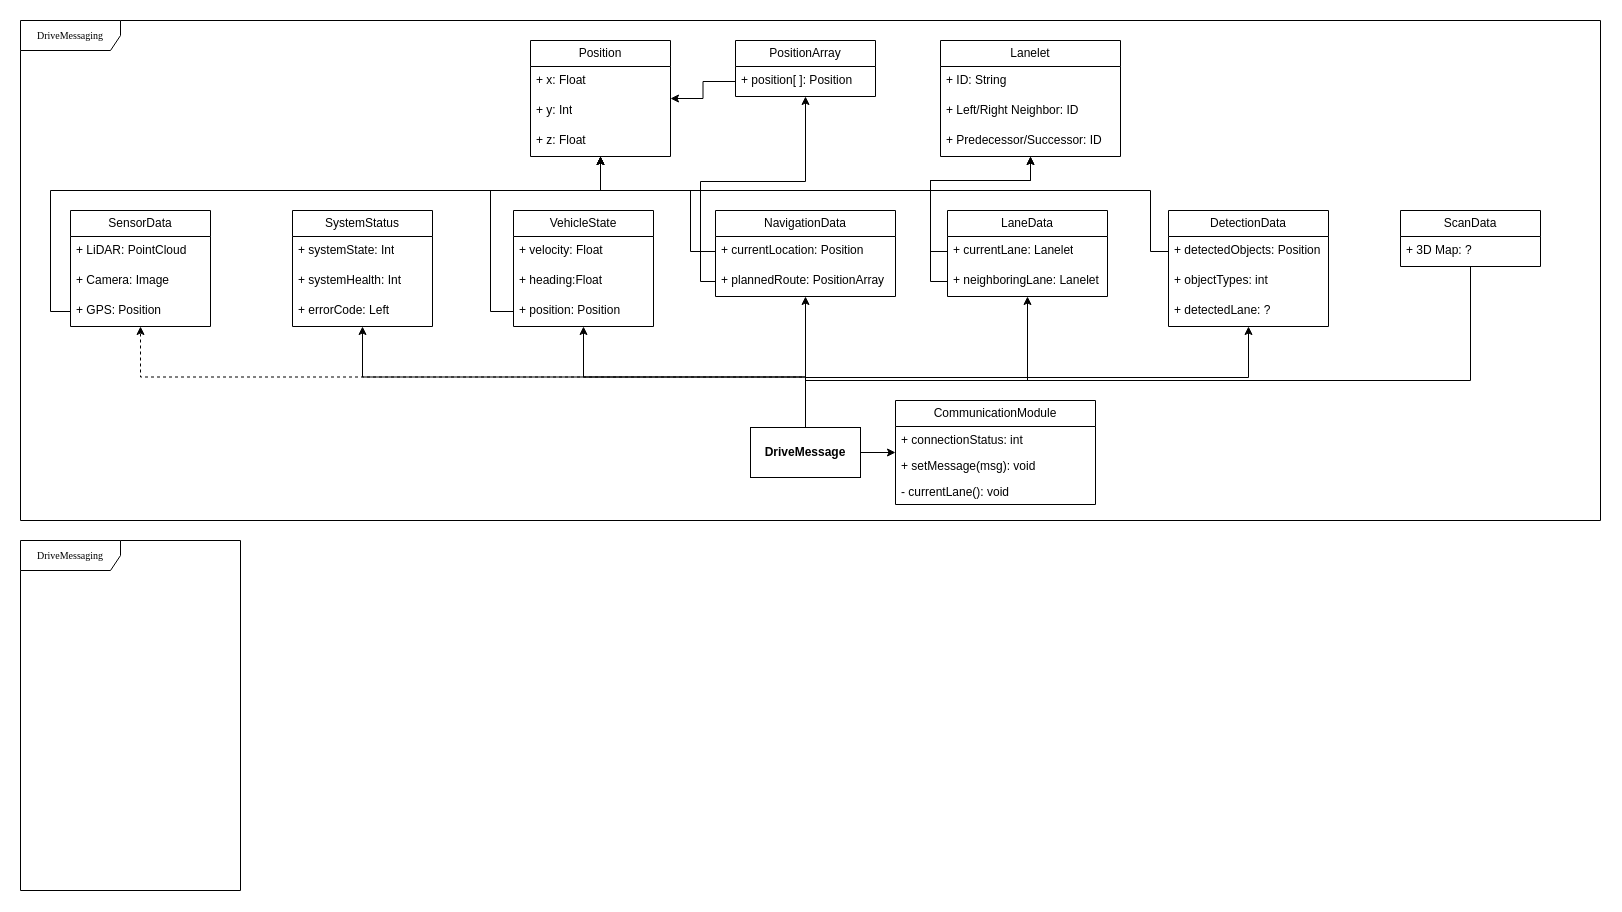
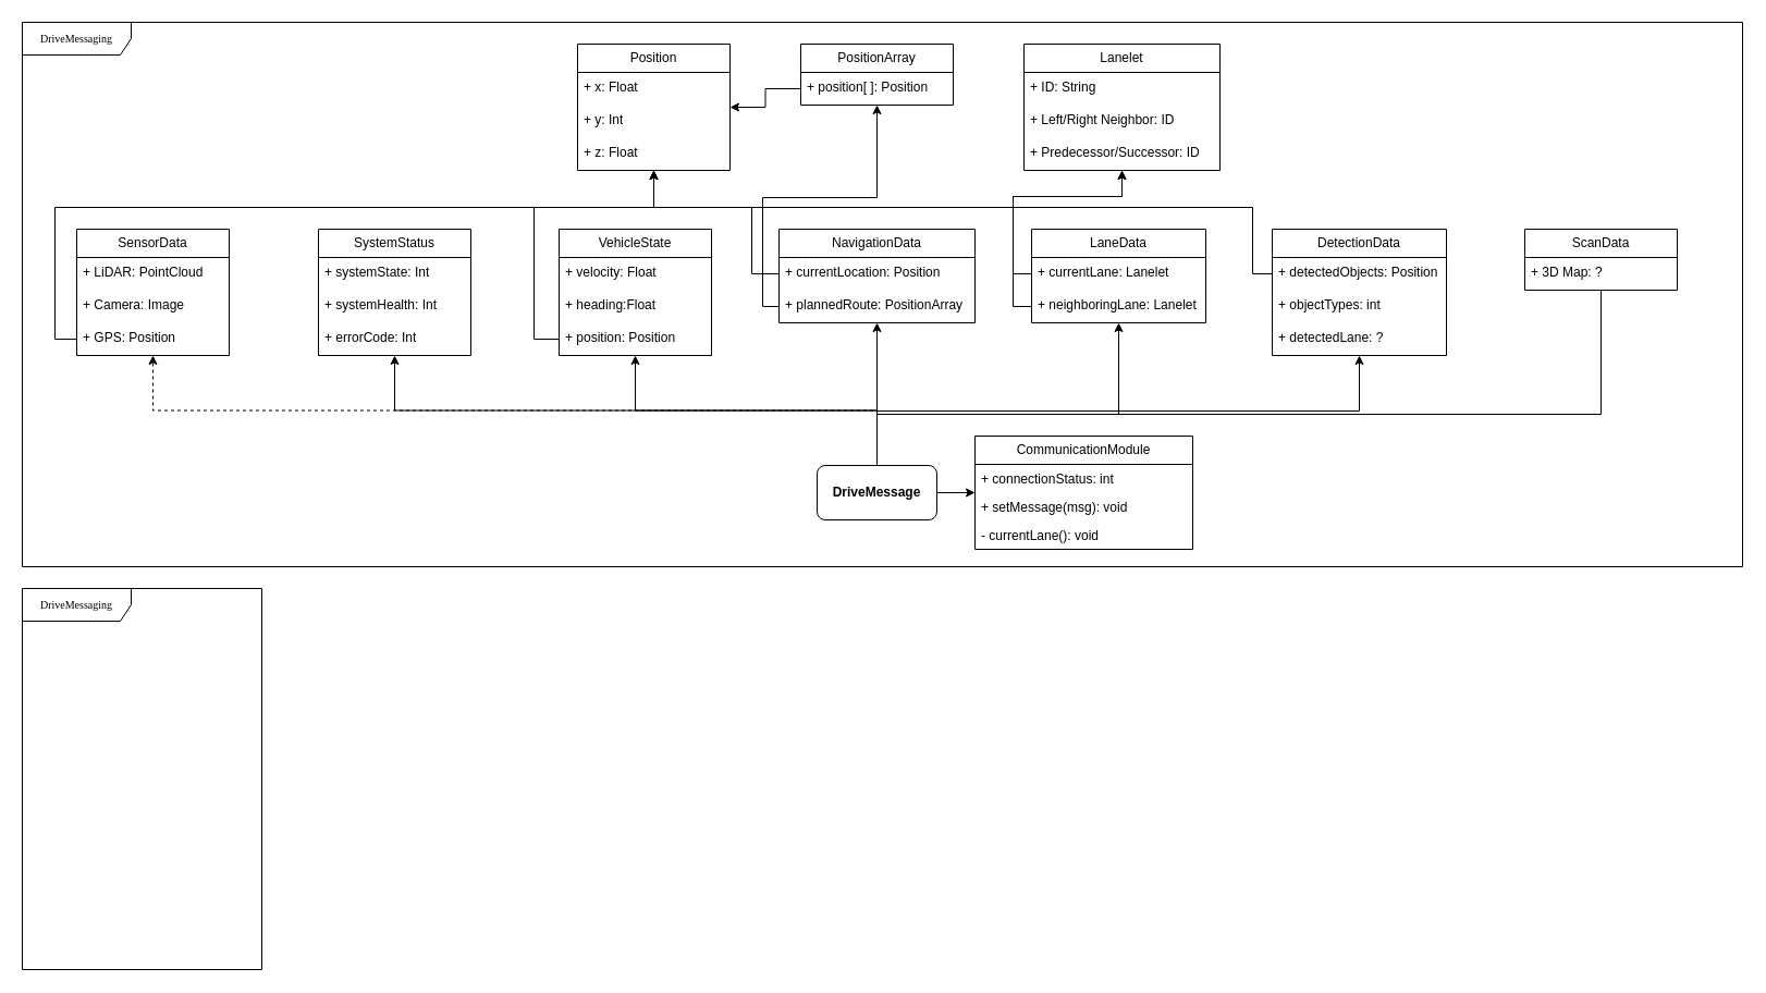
  <mxCell id="0" />
  <mxCell id="1" parent="0" />
  <mxCell id="2" value="DriveMessaging" style="shape=umlFrame;whiteSpace=wrap;html=1;rounded=0;shadow=0;comic=0;labelBackgroundColor=none;strokeWidth=1;fontFamily=Verdana;fontSize=10;align=center;width=100;height=30;" vertex="1" parent="1"><mxGeometry x="20" y="20" width="1580" height="500" as="geometry" /></mxCell>
  <mxCell id="3" value="VehicleState" style="swimlane;fontStyle=0;childLayout=stackLayout;horizontal=1;startSize=26;fillColor=none;horizontalStack=0;resizeParent=1;resizeParentMax=0;resizeLast=0;collapsible=1;marginBottom=0;whiteSpace=wrap;html=1;" vertex="1" parent="1"><mxGeometry x="513" y="210" width="140" height="116" as="geometry" /></mxCell>
  <mxCell id="4" value="+ velocity: Float" style="text;strokeColor=none;fillColor=none;align=left;verticalAlign=top;spacingLeft=4;spacingRight=4;overflow=hidden;rotatable=0;points=[[0,0.5],[1,0.5]];portConstraint=eastwest;whiteSpace=wrap;html=1;" vertex="1" parent="3"><mxGeometry y="26" width="140" height="30" as="geometry" /></mxCell>
  <mxCell id="5" value="+ heading:Float" style="text;strokeColor=none;fillColor=none;align=left;verticalAlign=top;spacingLeft=4;spacingRight=4;overflow=hidden;rotatable=0;points=[[0,0.5],[1,0.5]];portConstraint=eastwest;whiteSpace=wrap;html=1;" vertex="1" parent="3"><mxGeometry y="56" width="140" height="30" as="geometry" /></mxCell>
  <mxCell id="6" value="+ position: Position" style="text;strokeColor=none;fillColor=none;align=left;verticalAlign=top;spacingLeft=4;spacingRight=4;overflow=hidden;rotatable=0;points=[[0,0.5],[1,0.5]];portConstraint=eastwest;whiteSpace=wrap;html=1;" vertex="1" parent="3"><mxGeometry y="86" width="140" height="30" as="geometry" /></mxCell>
  <mxCell id="7" style="edgeStyle=orthogonalEdgeStyle;rounded=0;orthogonalLoop=1;jettySize=auto;html=1;exitX=0.5;exitY=0;exitDx=0;exitDy=0;dashed=1;" edge="1" parent="1" source="15" target="22"><mxGeometry relative="1" as="geometry" /></mxCell>
  <mxCell id="8" style="edgeStyle=orthogonalEdgeStyle;rounded=0;orthogonalLoop=1;jettySize=auto;html=1;exitX=0.5;exitY=0;exitDx=0;exitDy=0;" edge="1" parent="1" source="15" target="32"><mxGeometry relative="1" as="geometry" /></mxCell>
  <mxCell id="9" style="edgeStyle=orthogonalEdgeStyle;rounded=0;orthogonalLoop=1;jettySize=auto;html=1;exitX=0.5;exitY=0;exitDx=0;exitDy=0;" edge="1" parent="1" source="15" target="3"><mxGeometry relative="1" as="geometry" /></mxCell>
  <mxCell id="10" style="edgeStyle=orthogonalEdgeStyle;rounded=0;orthogonalLoop=1;jettySize=auto;html=1;exitX=0.5;exitY=0;exitDx=0;exitDy=0;" edge="1" parent="1" source="15" target="26"><mxGeometry relative="1" as="geometry"><Array as="points"><mxPoint x="805" y="377" /><mxPoint x="1248" y="377" /></Array></mxGeometry></mxCell>
  <mxCell id="11" style="edgeStyle=orthogonalEdgeStyle;rounded=0;orthogonalLoop=1;jettySize=auto;html=1;" edge="1" parent="1" source="15" target="16"><mxGeometry relative="1" as="geometry" /></mxCell>
  <mxCell id="12" style="edgeStyle=orthogonalEdgeStyle;rounded=0;orthogonalLoop=1;jettySize=auto;html=1;" edge="1" parent="1" source="15" target="19"><mxGeometry relative="1" as="geometry"><Array as="points"><mxPoint x="805" y="380" /><mxPoint x="1027" y="380" /></Array></mxGeometry></mxCell>
  <mxCell id="13" style="edgeStyle=orthogonalEdgeStyle;rounded=0;orthogonalLoop=1;jettySize=auto;html=1;endArrow=none;" edge="1" parent="1" source="15" target="30"><mxGeometry relative="1" as="geometry"><Array as="points"><mxPoint x="805" y="380" /><mxPoint x="1470" y="380" /></Array></mxGeometry></mxCell>
  <mxCell id="14" style="edgeStyle=orthogonalEdgeStyle;rounded=0;orthogonalLoop=1;jettySize=auto;html=1;" edge="1" parent="1" source="15" target="36"><mxGeometry relative="1" as="geometry" /></mxCell>
- <mxCell id="15" value="&lt;b&gt;DriveMessage&lt;/b&gt;" style="html=1;whiteSpace=wrap;" vertex="1" parent="1"><mxGeometry x="750" y="427" width="110" height="50" as="geometry" /></mxCell>
+ <mxCell id="15" value="&lt;b&gt;DriveMessage&lt;/b&gt;" style="html=1;whiteSpace=wrap;rounded=1;" vertex="1" parent="1"><mxGeometry x="750" y="427" width="110" height="50" as="geometry" /></mxCell>
  <mxCell id="16" value="NavigationData" style="swimlane;fontStyle=0;childLayout=stackLayout;horizontal=1;startSize=26;fillColor=none;horizontalStack=0;resizeParent=1;resizeParentMax=0;resizeLast=0;collapsible=1;marginBottom=0;whiteSpace=wrap;html=1;" vertex="1" parent="1"><mxGeometry x="715" y="210" width="180" height="86" as="geometry"><mxRectangle x="510" y="100" width="120" height="30" as="alternateBounds" /></mxGeometry></mxCell>
  <mxCell id="17" value="+ currentLocation: Position" style="text;strokeColor=none;fillColor=none;align=left;verticalAlign=top;spacingLeft=4;spacingRight=4;overflow=hidden;rotatable=0;points=[[0,0.5],[1,0.5]];portConstraint=eastwest;whiteSpace=wrap;html=1;" vertex="1" parent="16"><mxGeometry y="26" width="180" height="30" as="geometry" /></mxCell>
  <mxCell id="18" value="+ plannedRoute: PositionArray" style="text;strokeColor=none;fillColor=none;align=left;verticalAlign=top;spacingLeft=4;spacingRight=4;overflow=hidden;rotatable=0;points=[[0,0.5],[1,0.5]];portConstraint=eastwest;whiteSpace=wrap;html=1;" vertex="1" parent="16"><mxGeometry y="56" width="180" height="30" as="geometry" /></mxCell>
  <mxCell id="19" value="LaneData" style="swimlane;fontStyle=0;childLayout=stackLayout;horizontal=1;startSize=26;fillColor=none;horizontalStack=0;resizeParent=1;resizeParentMax=0;resizeLast=0;collapsible=1;marginBottom=0;whiteSpace=wrap;html=1;" vertex="1" parent="1"><mxGeometry x="947" y="210" width="160" height="86" as="geometry" /></mxCell>
  <mxCell id="20" value="+ currentLane: Lanelet" style="text;strokeColor=none;fillColor=none;align=left;verticalAlign=top;spacingLeft=4;spacingRight=4;overflow=hidden;rotatable=0;points=[[0,0.5],[1,0.5]];portConstraint=eastwest;whiteSpace=wrap;html=1;" vertex="1" parent="19"><mxGeometry y="26" width="160" height="30" as="geometry" /></mxCell>
  <mxCell id="21" value="+ neighboringLane: L&lt;span style=&quot;background-color: initial;&quot;&gt;anelet&lt;/span&gt;" style="text;strokeColor=none;fillColor=none;align=left;verticalAlign=top;spacingLeft=4;spacingRight=4;overflow=hidden;rotatable=0;points=[[0,0.5],[1,0.5]];portConstraint=eastwest;whiteSpace=wrap;html=1;" vertex="1" parent="19"><mxGeometry y="56" width="160" height="30" as="geometry" /></mxCell>
  <mxCell id="22" value="SensorData" style="swimlane;fontStyle=0;childLayout=stackLayout;horizontal=1;startSize=26;fillColor=none;horizontalStack=0;resizeParent=1;resizeParentMax=0;resizeLast=0;collapsible=1;marginBottom=0;whiteSpace=wrap;html=1;" vertex="1" parent="1"><mxGeometry x="70" y="210" width="140" height="116" as="geometry" /></mxCell>
  <mxCell id="23" value="+ LiDAR: PointCloud" style="text;strokeColor=none;fillColor=none;align=left;verticalAlign=top;spacingLeft=4;spacingRight=4;overflow=hidden;rotatable=0;points=[[0,0.5],[1,0.5]];portConstraint=eastwest;whiteSpace=wrap;html=1;" vertex="1" parent="22"><mxGeometry y="26" width="140" height="30" as="geometry" /></mxCell>
  <mxCell id="24" value="+ Camera: Image" style="text;strokeColor=none;fillColor=none;align=left;verticalAlign=top;spacingLeft=4;spacingRight=4;overflow=hidden;rotatable=0;points=[[0,0.5],[1,0.5]];portConstraint=eastwest;whiteSpace=wrap;html=1;" vertex="1" parent="22"><mxGeometry y="56" width="140" height="30" as="geometry" /></mxCell>
  <mxCell id="25" value="+ GPS: Position" style="text;strokeColor=none;fillColor=none;align=left;verticalAlign=top;spacingLeft=4;spacingRight=4;overflow=hidden;rotatable=0;points=[[0,0.5],[1,0.5]];portConstraint=eastwest;whiteSpace=wrap;html=1;" vertex="1" parent="22"><mxGeometry y="86" width="140" height="30" as="geometry" /></mxCell>
  <mxCell id="26" value="DetectionData" style="swimlane;fontStyle=0;childLayout=stackLayout;horizontal=1;startSize=26;fillColor=none;horizontalStack=0;resizeParent=1;resizeParentMax=0;resizeLast=0;collapsible=1;marginBottom=0;whiteSpace=wrap;html=1;" vertex="1" parent="1"><mxGeometry x="1168" y="210" width="160" height="116" as="geometry" /></mxCell>
  <mxCell id="27" value="+ detectedObjects: Position" style="text;strokeColor=none;fillColor=none;align=left;verticalAlign=top;spacingLeft=4;spacingRight=4;overflow=hidden;rotatable=0;points=[[0,0.5],[1,0.5]];portConstraint=eastwest;whiteSpace=wrap;html=1;" vertex="1" parent="26"><mxGeometry y="26" width="160" height="30" as="geometry" /></mxCell>
  <mxCell id="28" value="+ objectTypes: int" style="text;strokeColor=none;fillColor=none;align=left;verticalAlign=top;spacingLeft=4;spacingRight=4;overflow=hidden;rotatable=0;points=[[0,0.5],[1,0.5]];portConstraint=eastwest;whiteSpace=wrap;html=1;" vertex="1" parent="26"><mxGeometry y="56" width="160" height="30" as="geometry" /></mxCell>
  <mxCell id="29" value="+ detectedLane: ?" style="text;strokeColor=none;fillColor=none;align=left;verticalAlign=top;spacingLeft=4;spacingRight=4;overflow=hidden;rotatable=0;points=[[0,0.5],[1,0.5]];portConstraint=eastwest;whiteSpace=wrap;html=1;" vertex="1" parent="26"><mxGeometry y="86" width="160" height="30" as="geometry" /></mxCell>
  <mxCell id="30" value="ScanData" style="swimlane;fontStyle=0;childLayout=stackLayout;horizontal=1;startSize=26;fillColor=none;horizontalStack=0;resizeParent=1;resizeParentMax=0;resizeLast=0;collapsible=1;marginBottom=0;whiteSpace=wrap;html=1;" vertex="1" parent="1"><mxGeometry x="1400" y="210" width="140" height="56" as="geometry" /></mxCell>
  <mxCell id="31" value="+ 3D Map: ?" style="text;strokeColor=none;fillColor=none;align=left;verticalAlign=top;spacingLeft=4;spacingRight=4;overflow=hidden;rotatable=0;points=[[0,0.5],[1,0.5]];portConstraint=eastwest;whiteSpace=wrap;html=1;" vertex="1" parent="30"><mxGeometry y="26" width="140" height="30" as="geometry" /></mxCell>
  <mxCell id="32" value="SystemStatus" style="swimlane;fontStyle=0;childLayout=stackLayout;horizontal=1;startSize=26;fillColor=none;horizontalStack=0;resizeParent=1;resizeParentMax=0;resizeLast=0;collapsible=1;marginBottom=0;whiteSpace=wrap;html=1;" vertex="1" parent="1"><mxGeometry x="292" y="210" width="140" height="116" as="geometry" /></mxCell>
  <mxCell id="33" value="+ systemState: Int" style="text;strokeColor=none;fillColor=none;align=left;verticalAlign=top;spacingLeft=4;spacingRight=4;overflow=hidden;rotatable=0;points=[[0,0.5],[1,0.5]];portConstraint=eastwest;whiteSpace=wrap;html=1;" vertex="1" parent="32"><mxGeometry y="26" width="140" height="30" as="geometry" /></mxCell>
  <mxCell id="34" value="+ systemHealth: Int" style="text;strokeColor=none;fillColor=none;align=left;verticalAlign=top;spacingLeft=4;spacingRight=4;overflow=hidden;rotatable=0;points=[[0,0.5],[1,0.5]];portConstraint=eastwest;whiteSpace=wrap;html=1;" vertex="1" parent="32"><mxGeometry y="56" width="140" height="30" as="geometry" /></mxCell>
- <mxCell id="35" value="+ errorCode: Left" style="text;strokeColor=none;fillColor=none;align=left;verticalAlign=top;spacingLeft=4;spacingRight=4;overflow=hidden;rotatable=0;points=[[0,0.5],[1,0.5]];portConstraint=eastwest;whiteSpace=wrap;html=1;" vertex="1" parent="32"><mxGeometry y="86" width="140" height="30" as="geometry" /></mxCell>
+ <mxCell id="35" value="+ errorCode: Int" style="text;strokeColor=none;fillColor=none;align=left;verticalAlign=top;spacingLeft=4;spacingRight=4;overflow=hidden;rotatable=0;points=[[0,0.5],[1,0.5]];portConstraint=eastwest;whiteSpace=wrap;html=1;" vertex="1" parent="32"><mxGeometry y="86" width="140" height="30" as="geometry" /></mxCell>
  <mxCell id="36" value="CommunicationModule" style="swimlane;fontStyle=0;childLayout=stackLayout;horizontal=1;startSize=26;fillColor=none;horizontalStack=0;resizeParent=1;resizeParentMax=0;resizeLast=0;collapsible=1;marginBottom=0;whiteSpace=wrap;html=1;" vertex="1" parent="1"><mxGeometry x="895" y="400" width="200" height="104" as="geometry" /></mxCell>
  <mxCell id="37" value="+ connectionStatus: int" style="text;strokeColor=none;fillColor=none;align=left;verticalAlign=top;spacingLeft=4;spacingRight=4;overflow=hidden;rotatable=0;points=[[0,0.5],[1,0.5]];portConstraint=eastwest;whiteSpace=wrap;html=1;" vertex="1" parent="36"><mxGeometry y="26" width="200" height="26" as="geometry" /></mxCell>
  <mxCell id="38" value="+ setMessage(msg): void" style="text;strokeColor=none;fillColor=none;align=left;verticalAlign=top;spacingLeft=4;spacingRight=4;overflow=hidden;rotatable=0;points=[[0,0.5],[1,0.5]];portConstraint=eastwest;whiteSpace=wrap;html=1;" vertex="1" parent="36"><mxGeometry y="52" width="200" height="26" as="geometry" /></mxCell>
  <mxCell id="39" value="- currentLane(): void" style="text;strokeColor=none;fillColor=none;align=left;verticalAlign=top;spacingLeft=4;spacingRight=4;overflow=hidden;rotatable=0;points=[[0,0.5],[1,0.5]];portConstraint=eastwest;whiteSpace=wrap;html=1;" vertex="1" parent="36"><mxGeometry y="78" width="200" height="26" as="geometry" /></mxCell>
  <mxCell id="40" value="Position" style="swimlane;fontStyle=0;childLayout=stackLayout;horizontal=1;startSize=26;fillColor=none;horizontalStack=0;resizeParent=1;resizeParentMax=0;resizeLast=0;collapsible=1;marginBottom=0;whiteSpace=wrap;html=1;" vertex="1" parent="1"><mxGeometry x="530" y="40" width="140" height="116" as="geometry" /></mxCell>
  <mxCell id="41" value="+ x: Float" style="text;strokeColor=none;fillColor=none;align=left;verticalAlign=top;spacingLeft=4;spacingRight=4;overflow=hidden;rotatable=0;points=[[0,0.5],[1,0.5]];portConstraint=eastwest;whiteSpace=wrap;html=1;" vertex="1" parent="40"><mxGeometry y="26" width="140" height="30" as="geometry" /></mxCell>
  <mxCell id="42" value="+ y: Int" style="text;strokeColor=none;fillColor=none;align=left;verticalAlign=top;spacingLeft=4;spacingRight=4;overflow=hidden;rotatable=0;points=[[0,0.5],[1,0.5]];portConstraint=eastwest;whiteSpace=wrap;html=1;" vertex="1" parent="40"><mxGeometry y="56" width="140" height="30" as="geometry" /></mxCell>
  <mxCell id="43" value="+ z: Float" style="text;strokeColor=none;fillColor=none;align=left;verticalAlign=top;spacingLeft=4;spacingRight=4;overflow=hidden;rotatable=0;points=[[0,0.5],[1,0.5]];portConstraint=eastwest;whiteSpace=wrap;html=1;" vertex="1" parent="40"><mxGeometry y="86" width="140" height="30" as="geometry" /></mxCell>
  <mxCell id="44" style="edgeStyle=orthogonalEdgeStyle;rounded=0;orthogonalLoop=1;jettySize=auto;html=1;exitX=0;exitY=0.5;exitDx=0;exitDy=0;" edge="1" parent="1" source="25" target="40"><mxGeometry relative="1" as="geometry"><mxPoint x="570" y="305" as="sourcePoint" /><mxPoint x="620.048" y="240" as="targetPoint" /><Array as="points"><mxPoint x="50" y="311" /><mxPoint x="50" y="190" /><mxPoint x="600" y="190" /></Array></mxGeometry></mxCell>
  <mxCell id="45" style="edgeStyle=orthogonalEdgeStyle;rounded=0;orthogonalLoop=1;jettySize=auto;html=1;" edge="1" parent="1" source="6" target="40"><mxGeometry relative="1" as="geometry"><Array as="points"><mxPoint x="490" y="311" /><mxPoint x="490" y="190" /><mxPoint x="600" y="190" /></Array></mxGeometry></mxCell>
  <mxCell id="46" style="edgeStyle=orthogonalEdgeStyle;rounded=0;orthogonalLoop=1;jettySize=auto;html=1;" edge="1" parent="1" source="17" target="40"><mxGeometry relative="1" as="geometry"><mxPoint x="640" y="330.5" as="sourcePoint" /><mxPoint x="710" y="175.5" as="targetPoint" /><Array as="points"><mxPoint x="690" y="251" /><mxPoint x="690" y="190" /><mxPoint x="600" y="190" /></Array></mxGeometry></mxCell>
  <mxCell id="47" style="edgeStyle=orthogonalEdgeStyle;rounded=0;orthogonalLoop=1;jettySize=auto;html=1;exitX=0;exitY=0.5;exitDx=0;exitDy=0;" edge="1" parent="1" source="27" target="40"><mxGeometry relative="1" as="geometry"><mxPoint x="920" y="185" as="sourcePoint" /><mxPoint x="610" y="90" as="targetPoint" /><Array as="points"><mxPoint x="1150" y="251" /><mxPoint x="1150" y="190" /><mxPoint x="600" y="190" /></Array></mxGeometry></mxCell>
  <mxCell id="48" value="Lanelet" style="swimlane;fontStyle=0;childLayout=stackLayout;horizontal=1;startSize=26;fillColor=none;horizontalStack=0;resizeParent=1;resizeParentMax=0;resizeLast=0;collapsible=1;marginBottom=0;whiteSpace=wrap;html=1;" vertex="1" parent="1"><mxGeometry x="940" y="40" width="180" height="116" as="geometry" /></mxCell>
  <mxCell id="49" value="+ ID: String" style="text;strokeColor=none;fillColor=none;align=left;verticalAlign=top;spacingLeft=4;spacingRight=4;overflow=hidden;rotatable=0;points=[[0,0.5],[1,0.5]];portConstraint=eastwest;whiteSpace=wrap;html=1;" vertex="1" parent="48"><mxGeometry y="26" width="180" height="30" as="geometry" /></mxCell>
  <mxCell id="50" value="+ Left/Right Neighbor: ID&lt;div&gt;&lt;br&gt;&lt;/div&gt;" style="text;strokeColor=none;fillColor=none;align=left;verticalAlign=top;spacingLeft=4;spacingRight=4;overflow=hidden;rotatable=0;points=[[0,0.5],[1,0.5]];portConstraint=eastwest;whiteSpace=wrap;html=1;" vertex="1" parent="48"><mxGeometry y="56" width="180" height="30" as="geometry" /></mxCell>
  <mxCell id="51" value="+ Predecessor/Successor: ID" style="text;strokeColor=none;fillColor=none;align=left;verticalAlign=top;spacingLeft=4;spacingRight=4;overflow=hidden;rotatable=0;points=[[0,0.5],[1,0.5]];portConstraint=eastwest;whiteSpace=wrap;html=1;" vertex="1" parent="48"><mxGeometry y="86" width="180" height="30" as="geometry" /></mxCell>
  <mxCell id="52" style="edgeStyle=orthogonalEdgeStyle;rounded=0;orthogonalLoop=1;jettySize=auto;html=1;" edge="1" parent="1" source="20" target="48"><mxGeometry relative="1" as="geometry"><Array as="points"><mxPoint x="930" y="251" /><mxPoint x="930" y="180" /><mxPoint x="1030" y="180" /></Array></mxGeometry></mxCell>
  <mxCell id="53" style="edgeStyle=orthogonalEdgeStyle;rounded=0;orthogonalLoop=1;jettySize=auto;html=1;" edge="1" parent="1" source="21" target="48"><mxGeometry relative="1" as="geometry"><Array as="points"><mxPoint x="930" y="281" /><mxPoint x="930" y="180" /><mxPoint x="1030" y="180" /></Array></mxGeometry></mxCell>
  <mxCell id="54" value="PositionArray" style="swimlane;fontStyle=0;childLayout=stackLayout;horizontal=1;startSize=26;fillColor=none;horizontalStack=0;resizeParent=1;resizeParentMax=0;resizeLast=0;collapsible=1;marginBottom=0;whiteSpace=wrap;html=1;" vertex="1" parent="1"><mxGeometry x="735" y="40" width="140" height="56" as="geometry" /></mxCell>
  <mxCell id="55" value="+ position[ ]: Position" style="text;strokeColor=none;fillColor=none;align=left;verticalAlign=top;spacingLeft=4;spacingRight=4;overflow=hidden;rotatable=0;points=[[0,0.5],[1,0.5]];portConstraint=eastwest;whiteSpace=wrap;html=1;" vertex="1" parent="54"><mxGeometry y="26" width="140" height="30" as="geometry" /></mxCell>
  <mxCell id="56" style="edgeStyle=orthogonalEdgeStyle;rounded=0;orthogonalLoop=1;jettySize=auto;html=1;exitX=0;exitY=0.5;exitDx=0;exitDy=0;" edge="1" parent="1" source="55" target="40"><mxGeometry relative="1" as="geometry" /></mxCell>
  <mxCell id="57" style="edgeStyle=orthogonalEdgeStyle;rounded=0;orthogonalLoop=1;jettySize=auto;html=1;" edge="1" parent="1" source="18" target="54"><mxGeometry relative="1" as="geometry"><Array as="points"><mxPoint x="700" y="281" /><mxPoint x="700" y="181" /><mxPoint x="805" y="181" /></Array></mxGeometry></mxCell>
  <mxCell id="58" value="DriveMessaging" style="shape=umlFrame;whiteSpace=wrap;html=1;rounded=0;shadow=0;comic=0;labelBackgroundColor=none;strokeWidth=1;fontFamily=Verdana;fontSize=10;align=center;width=100;height=30;" vertex="1" parent="1"><mxGeometry x="20" y="540" width="220" height="350" as="geometry" /></mxCell>
